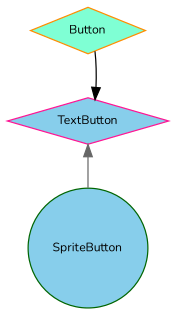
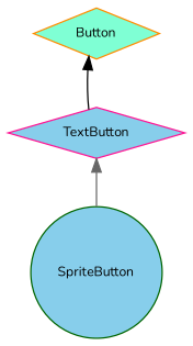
  digraph {
    fontname=Nunito
    node [fillcolor=skyblue fontname=Nunito fontsize=10 shape=diamond style=filled]
    edge [dir=back fontname=Nunito fontsize=10 labelfontname=Helvetica labelfontsize=10 style=solid]
    n1 [color=darkorange fillcolor=aquamarine fontcolor=black height=0.2 label=Button width=0.4]
    n2 [color=deeppink height=0.2 label=TextButton width=0.4]
    n3 [color=darkgreen height=0.2 label=SpriteButton shape=circle width=0.4]
-   n2 -> n1 [color=black]
+   n1 -> n2 [color=black]
    n2 -> n3 [color=gray40]
  }
